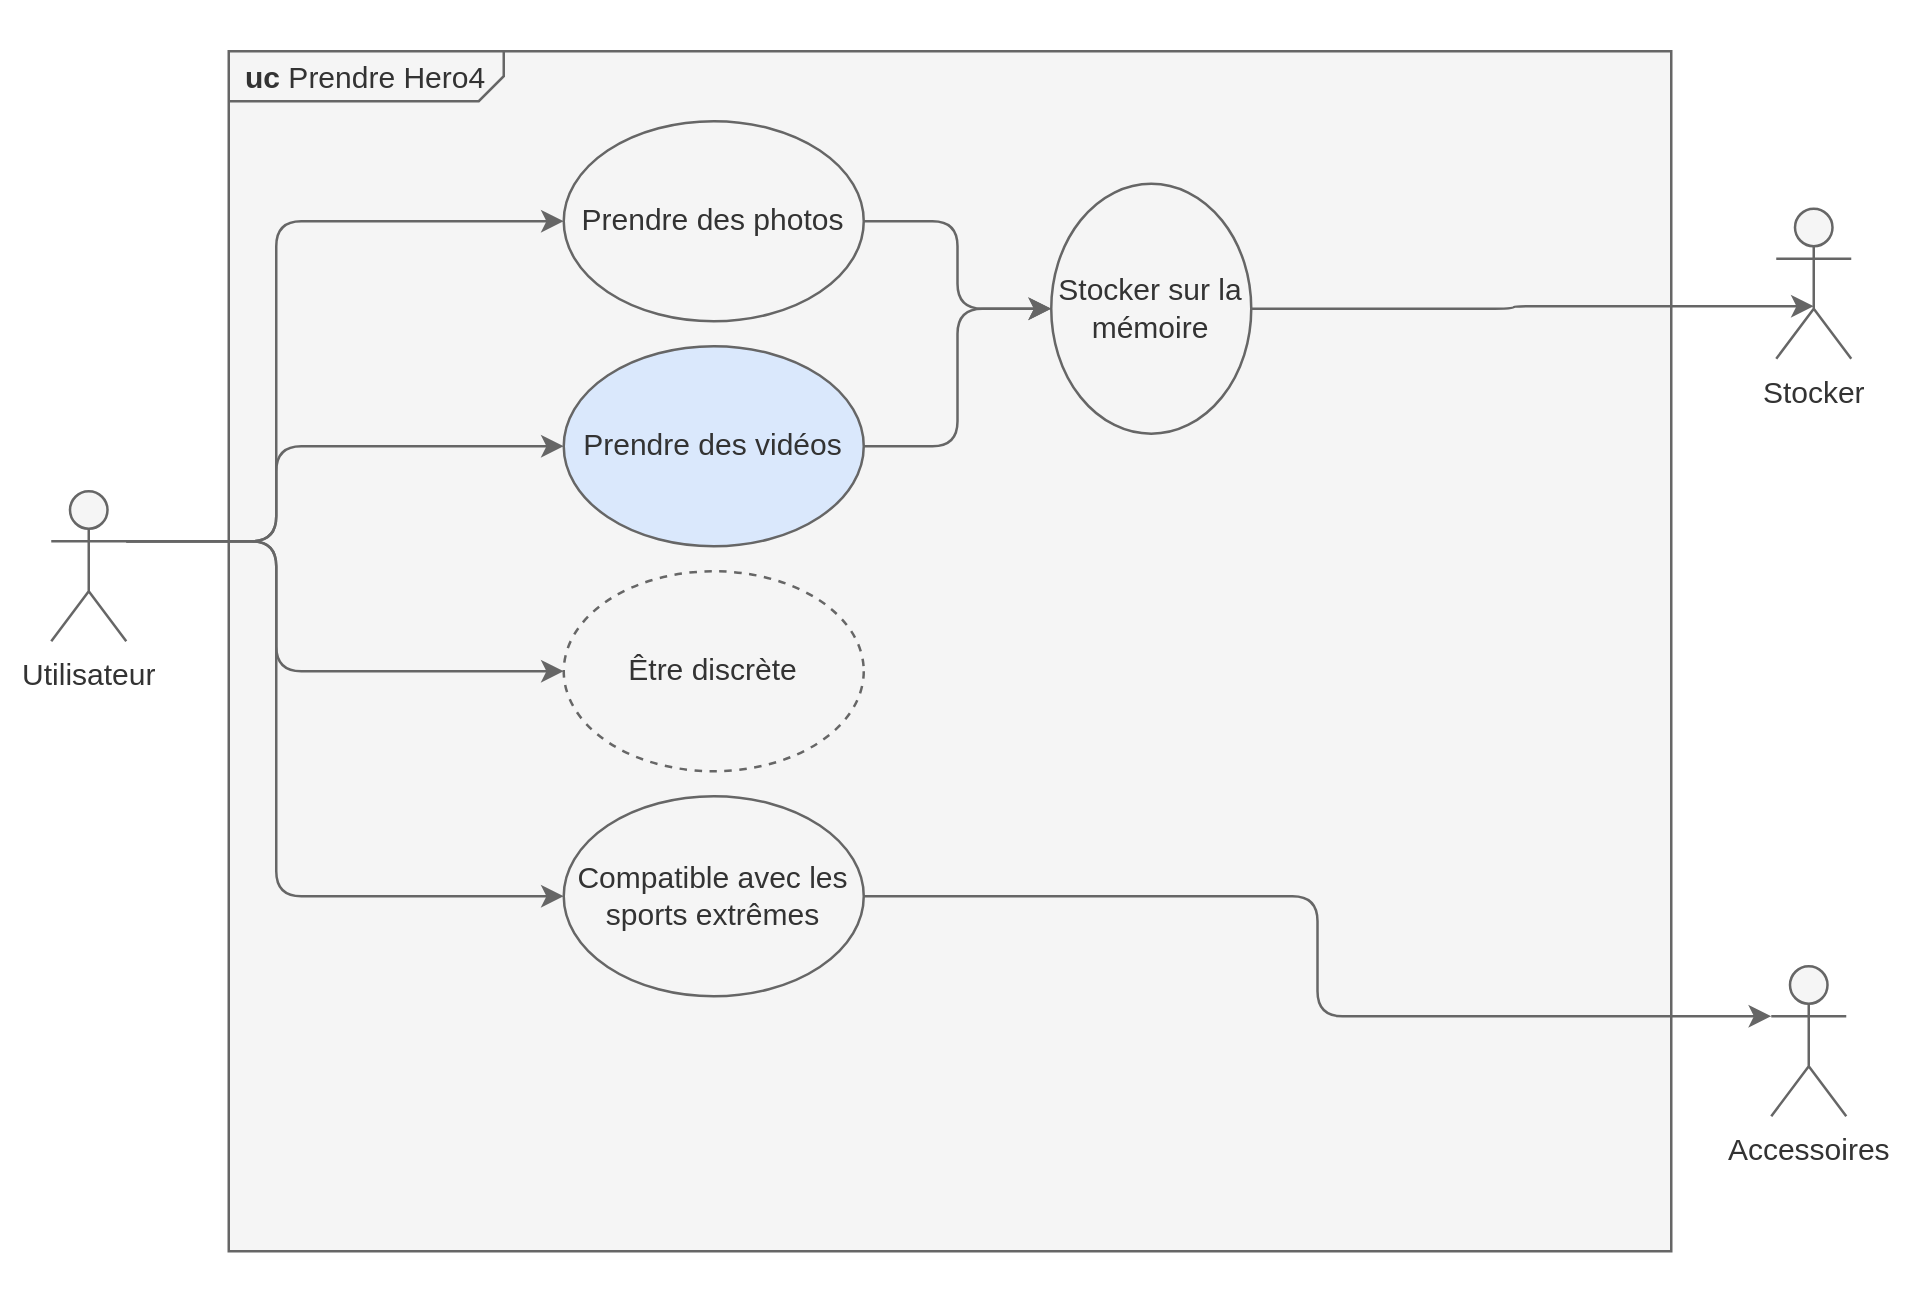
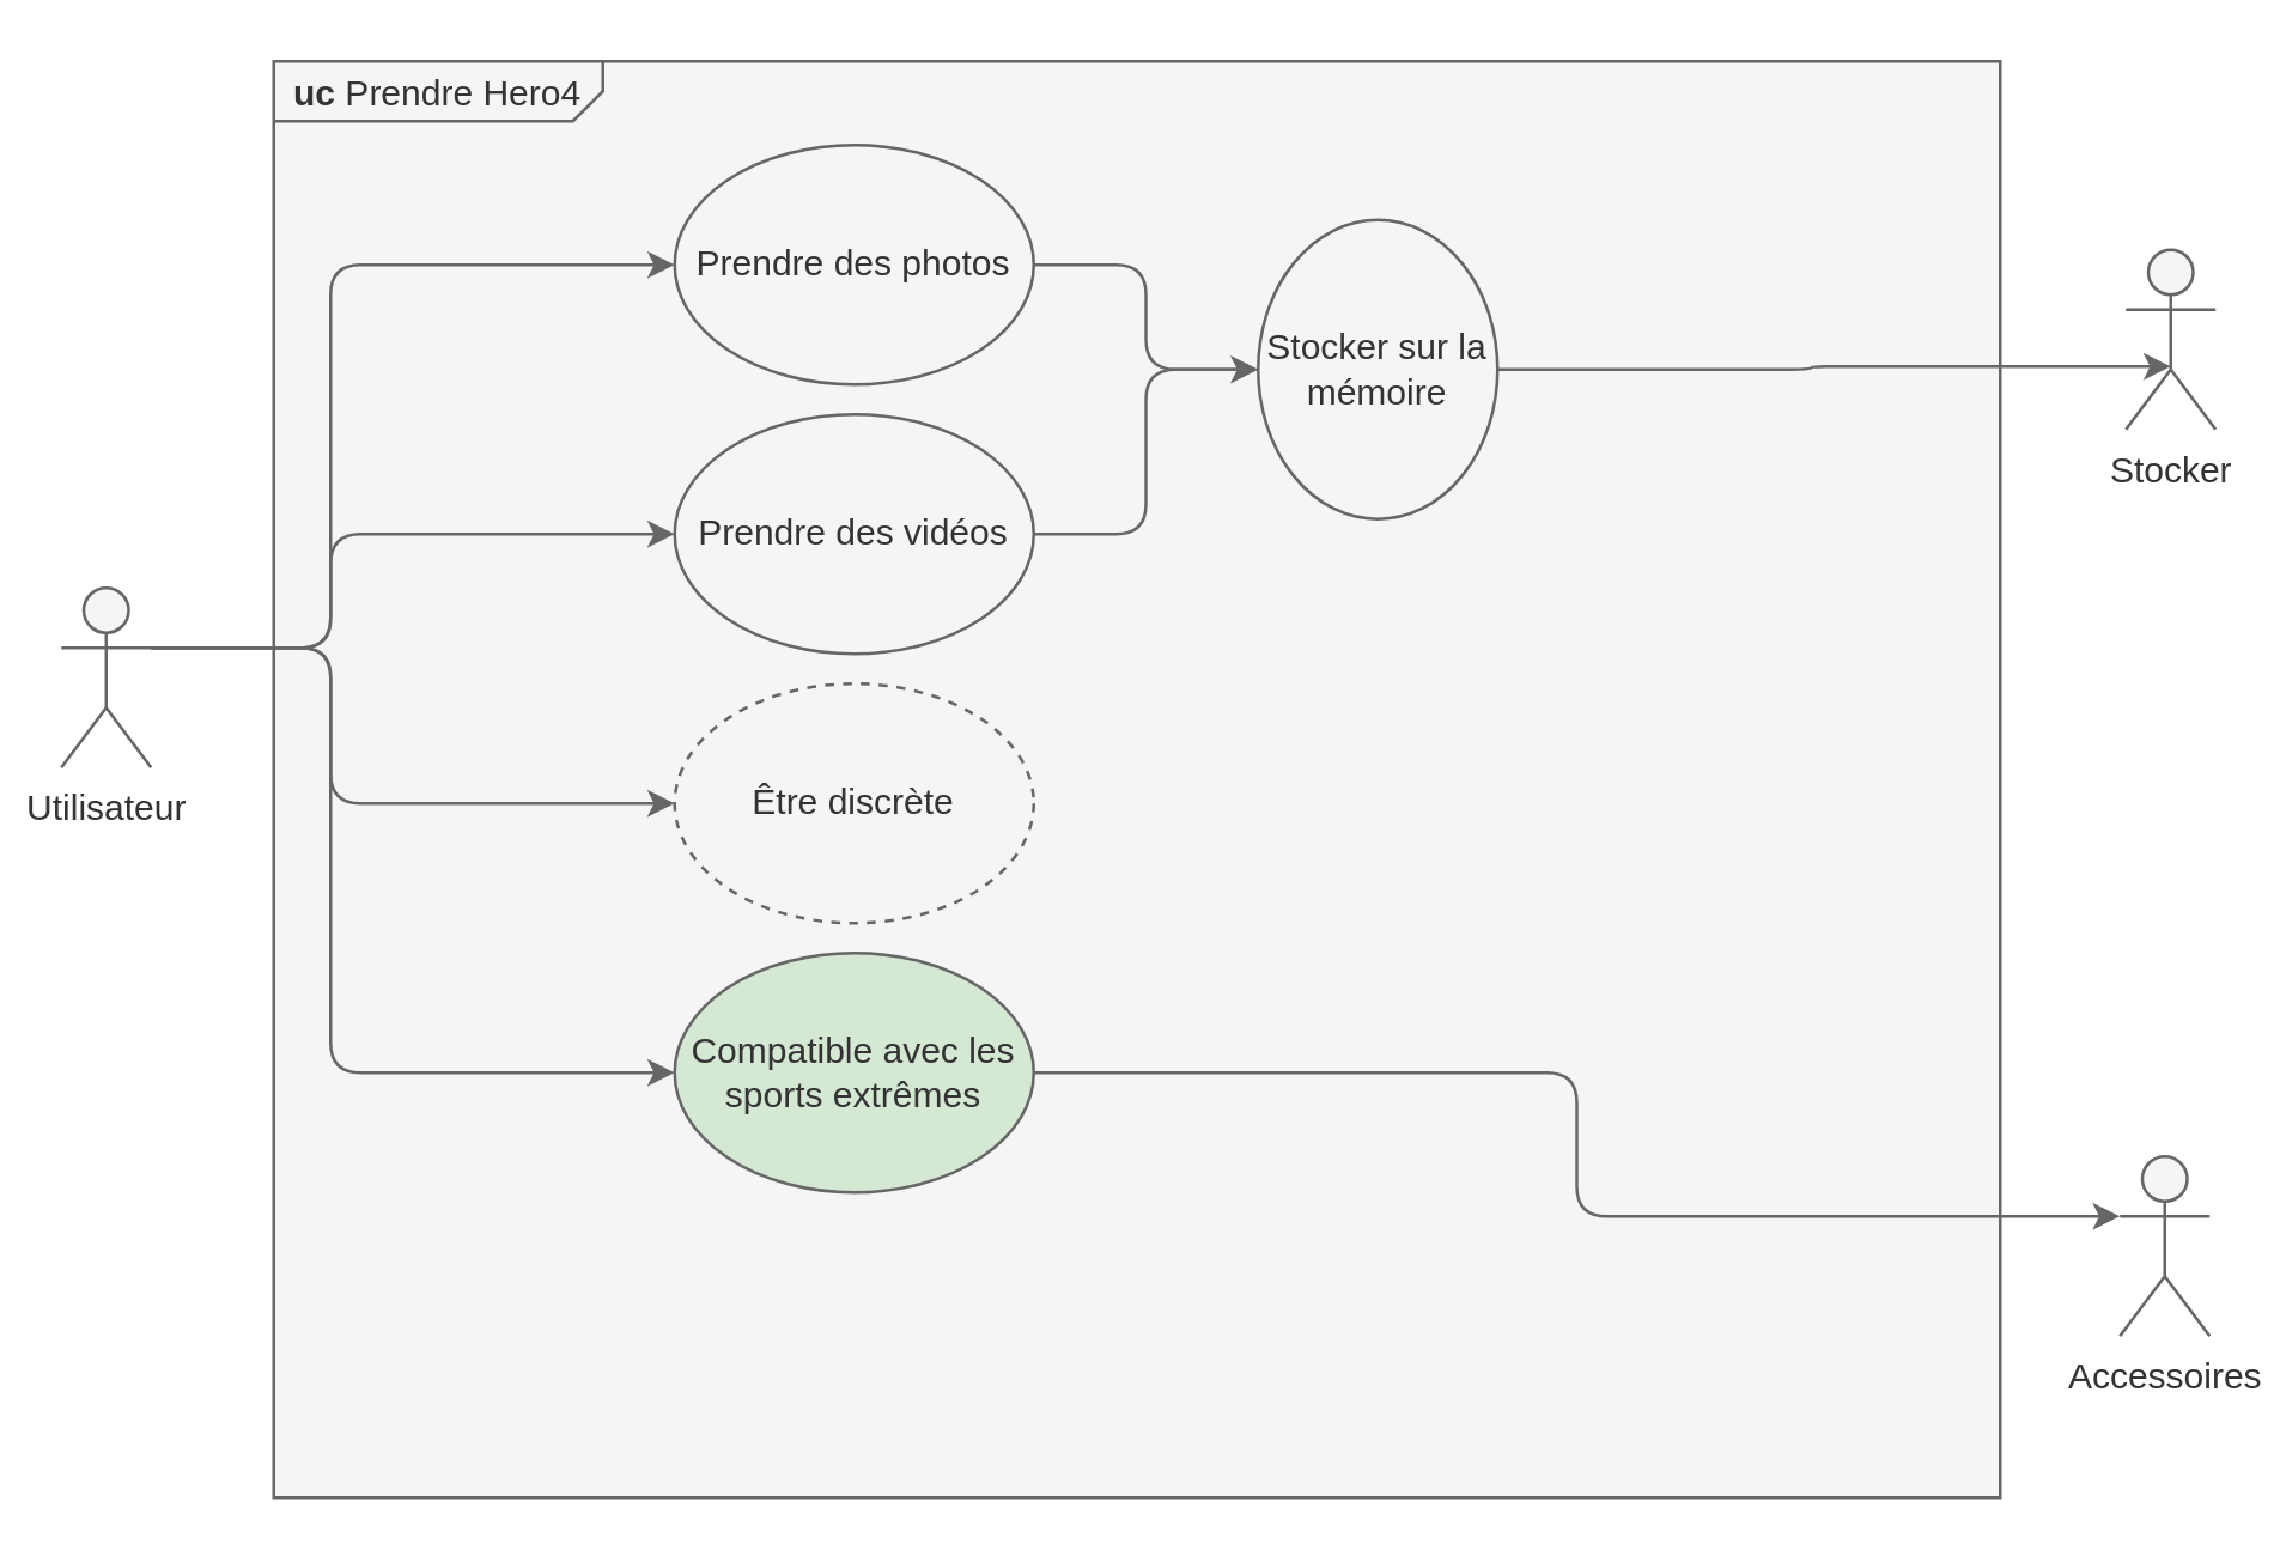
  <mxCell id="0" />
  <mxCell id="1" parent="0" />
  <mxCell id="2" value="&lt;p style=&quot;margin:0px;margin-top:4px;margin-left:7px;text-align:left;&quot;&gt;&lt;b&gt;uc&lt;/b&gt;&amp;nbsp;Prendre Hero4&lt;/p&gt;" style="html=1;shape=mxgraph.sysml.package;overflow=fill;labelX=110;strokeWidth=1;align=center;fillColor=#f5f5f5;fontColor=#333333;strokeColor=#666666;" vertex="1" parent="1"><mxGeometry x="91" y="20" width="577" height="480" as="geometry" /></mxCell>
  <mxCell id="3" style="edgeStyle=orthogonalEdgeStyle;rounded=1;orthogonalLoop=1;jettySize=auto;html=1;exitX=1;exitY=0.5;exitDx=0;exitDy=0;entryX=0;entryY=0.5;entryDx=0;entryDy=0;fillColor=#f5f5f5;strokeColor=#666666;" edge="1" parent="1" source="4" target="9"><mxGeometry relative="1" as="geometry" /></mxCell>
  <mxCell id="4" value="Prendre des photos" style="ellipse;whiteSpace=wrap;html=1;strokeWidth=1;fillColor=#f5f5f5;fontColor=#333333;strokeColor=#666666;" parent="1" vertex="1"><mxGeometry x="225" y="48" width="120" height="80" as="geometry" /></mxCell>
  <mxCell id="5" style="edgeStyle=orthogonalEdgeStyle;rounded=1;orthogonalLoop=1;jettySize=auto;html=1;exitX=1;exitY=0.5;exitDx=0;exitDy=0;entryX=0;entryY=0.5;entryDx=0;entryDy=0;fillColor=#f5f5f5;strokeColor=#666666;" edge="1" parent="1" source="6" target="9"><mxGeometry relative="1" as="geometry" /></mxCell>
- <mxCell id="6" value="Prendre des vidéos" style="ellipse;whiteSpace=wrap;html=1;strokeWidth=1;fillColor=#dae8fc;fontColor=#333333;strokeColor=#666666;" parent="1" vertex="1"><mxGeometry x="225" y="138" width="120" height="80" as="geometry" /></mxCell>
+ <mxCell id="6" value="Prendre des vidéos" style="ellipse;whiteSpace=wrap;html=1;strokeWidth=1;fillColor=#f5f5f5;fontColor=#333333;strokeColor=#666666;" parent="1" vertex="1"><mxGeometry x="225" y="138" width="120" height="80" as="geometry" /></mxCell>
  <mxCell id="7" value="Être discrète" style="ellipse;whiteSpace=wrap;html=1;strokeWidth=1;fillColor=#f5f5f5;fontColor=#333333;strokeColor=#666666;dashed=1;" parent="1" vertex="1"><mxGeometry x="225" y="228" width="120" height="80" as="geometry" /></mxCell>
  <mxCell id="8" style="edgeStyle=orthogonalEdgeStyle;rounded=1;orthogonalLoop=1;jettySize=auto;html=1;exitX=1;exitY=0.5;exitDx=0;exitDy=0;entryX=0.5;entryY=0.65;entryDx=0;entryDy=0;entryPerimeter=0;fillColor=#f5f5f5;strokeColor=#666666;" edge="1" parent="1" source="9" target="18"><mxGeometry relative="1" as="geometry" /></mxCell>
  <mxCell id="9" value="Stocker sur la mémoire" style="ellipse;whiteSpace=wrap;html=1;strokeWidth=1;fillColor=#f5f5f5;fontColor=#333333;strokeColor=#666666;" parent="1" vertex="1"><mxGeometry x="420" y="73" width="80" height="100" as="geometry" /></mxCell>
  <mxCell id="10" style="edgeStyle=orthogonalEdgeStyle;rounded=1;orthogonalLoop=1;jettySize=auto;html=1;entryX=0;entryY=0.333;entryDx=0;entryDy=0;entryPerimeter=0;strokeWidth=1;fillColor=#f5f5f5;strokeColor=#666666;" parent="1" source="11" target="17" edge="1"><mxGeometry relative="1" as="geometry" /></mxCell>
- <mxCell id="11" value="Compatible avec les sports extrêmes" style="ellipse;whiteSpace=wrap;html=1;strokeWidth=1;fillColor=#f5f5f5;fontColor=#333333;strokeColor=#666666;" parent="1" vertex="1"><mxGeometry x="225" y="318" width="120" height="80" as="geometry" /></mxCell>
+ <mxCell id="11" value="Compatible avec les sports extrêmes" style="ellipse;whiteSpace=wrap;html=1;strokeWidth=1;fillColor=#d5e8d4;fontColor=#333333;strokeColor=#666666;" parent="1" vertex="1"><mxGeometry x="225" y="318" width="120" height="80" as="geometry" /></mxCell>
  <mxCell id="12" style="html=1;exitX=1;exitY=0.333;exitPerimeter=0;entryX=0;entryY=0.5;jettySize=auto;orthogonalLoop=1;fontColor=#000099;strokeWidth=1;edgeStyle=orthogonalEdgeStyle;fillColor=#f5f5f5;strokeColor=#666666;" parent="1" source="16" target="4" edge="1"><mxGeometry relative="1" as="geometry"><Array as="points"><mxPoint x="110" y="216" /><mxPoint x="110" y="88" /></Array></mxGeometry></mxCell>
  <mxCell id="13" style="html=1;exitX=1;exitY=0.333;exitPerimeter=0;entryX=0;entryY=0.5;jettySize=auto;orthogonalLoop=1;fontColor=#000099;strokeWidth=1;edgeStyle=orthogonalEdgeStyle;fillColor=#f5f5f5;strokeColor=#666666;" parent="1" source="16" target="6" edge="1"><mxGeometry relative="1" as="geometry"><Array as="points"><mxPoint x="110" y="216" /><mxPoint x="110" y="178" /></Array></mxGeometry></mxCell>
  <mxCell id="14" style="edgeStyle=orthogonalEdgeStyle;html=1;exitX=1;exitY=0.333;exitPerimeter=0;entryX=0;entryY=0.5;jettySize=auto;orthogonalLoop=1;fontColor=#000099;strokeWidth=1;fillColor=#f5f5f5;strokeColor=#666666;" parent="1" source="16" target="7" edge="1"><mxGeometry relative="1" as="geometry"><Array as="points"><mxPoint x="110" y="216" /><mxPoint x="110" y="268" /></Array></mxGeometry></mxCell>
  <mxCell id="15" style="edgeStyle=orthogonalEdgeStyle;rounded=1;orthogonalLoop=1;jettySize=auto;html=1;exitX=1;exitY=0.333;exitDx=0;exitDy=0;exitPerimeter=0;entryX=0;entryY=0.5;entryDx=0;entryDy=0;strokeWidth=1;fillColor=#f5f5f5;strokeColor=#666666;" parent="1" source="16" target="11" edge="1"><mxGeometry relative="1" as="geometry"><Array as="points"><mxPoint x="110" y="216" /><mxPoint x="110" y="358" /></Array></mxGeometry></mxCell>
  <mxCell id="16" value="Utilisateur" style="shape=umlActor;verticalLabelPosition=bottom;labelBackgroundColor=#ffffff;verticalAlign=top;html=1;strokeWidth=1;fillColor=#f5f5f5;fontColor=#333333;strokeColor=#666666;" parent="1" vertex="1"><mxGeometry x="20" y="196" width="30" height="60" as="geometry" /></mxCell>
  <mxCell id="17" value="Accessoires" style="shape=umlActor;verticalLabelPosition=bottom;labelBackgroundColor=#ffffff;verticalAlign=top;html=1;strokeWidth=1;fillColor=#f5f5f5;fontColor=#333333;strokeColor=#666666;" parent="1" vertex="1"><mxGeometry x="708" y="386" width="30" height="60" as="geometry" /></mxCell>
  <mxCell id="18" value="Stocker" style="shape=umlActor;verticalLabelPosition=bottom;labelBackgroundColor=#ffffff;verticalAlign=top;html=1;strokeWidth=1;fillColor=#f5f5f5;fontColor=#333333;strokeColor=#666666;" parent="1" vertex="1"><mxGeometry x="710" y="83" width="30" height="60" as="geometry" /></mxCell>
